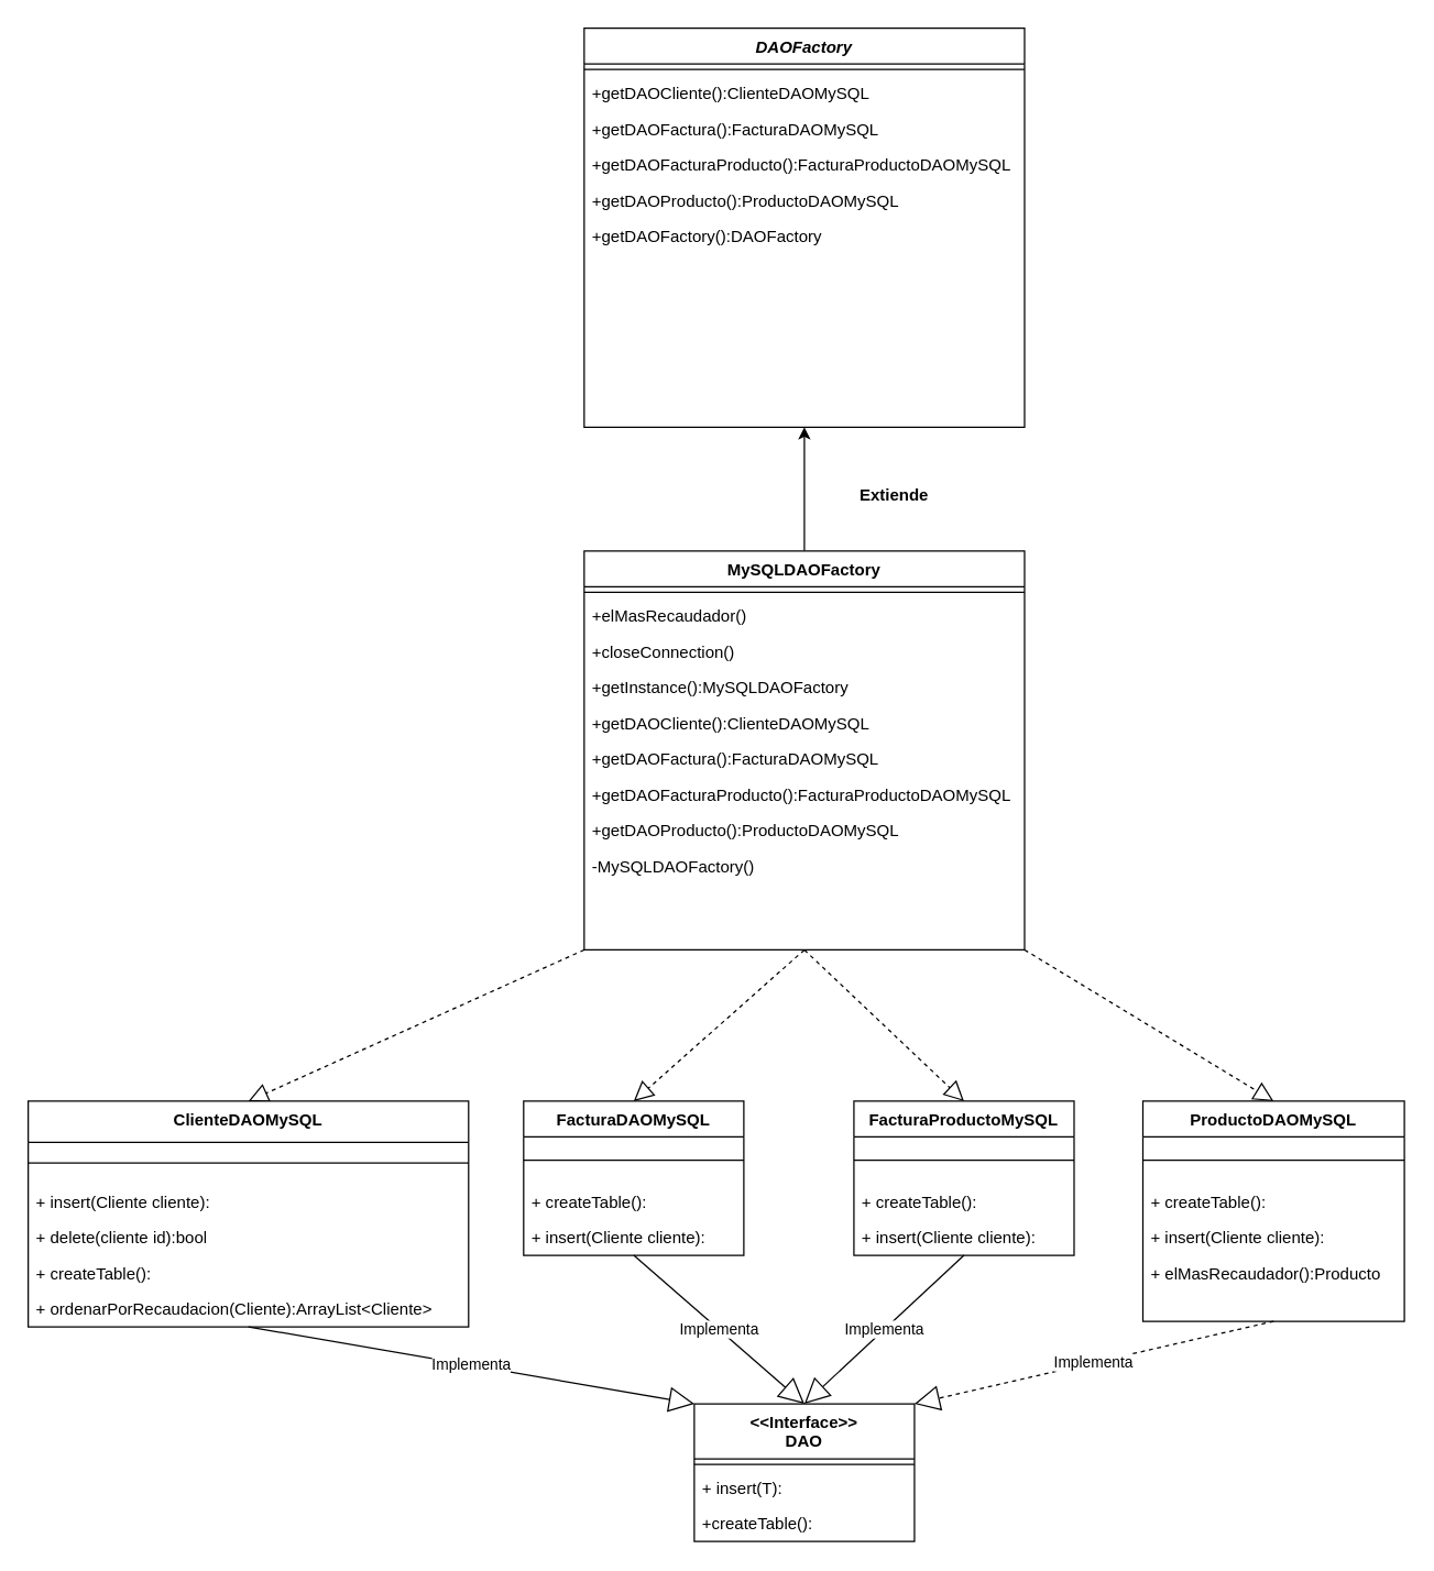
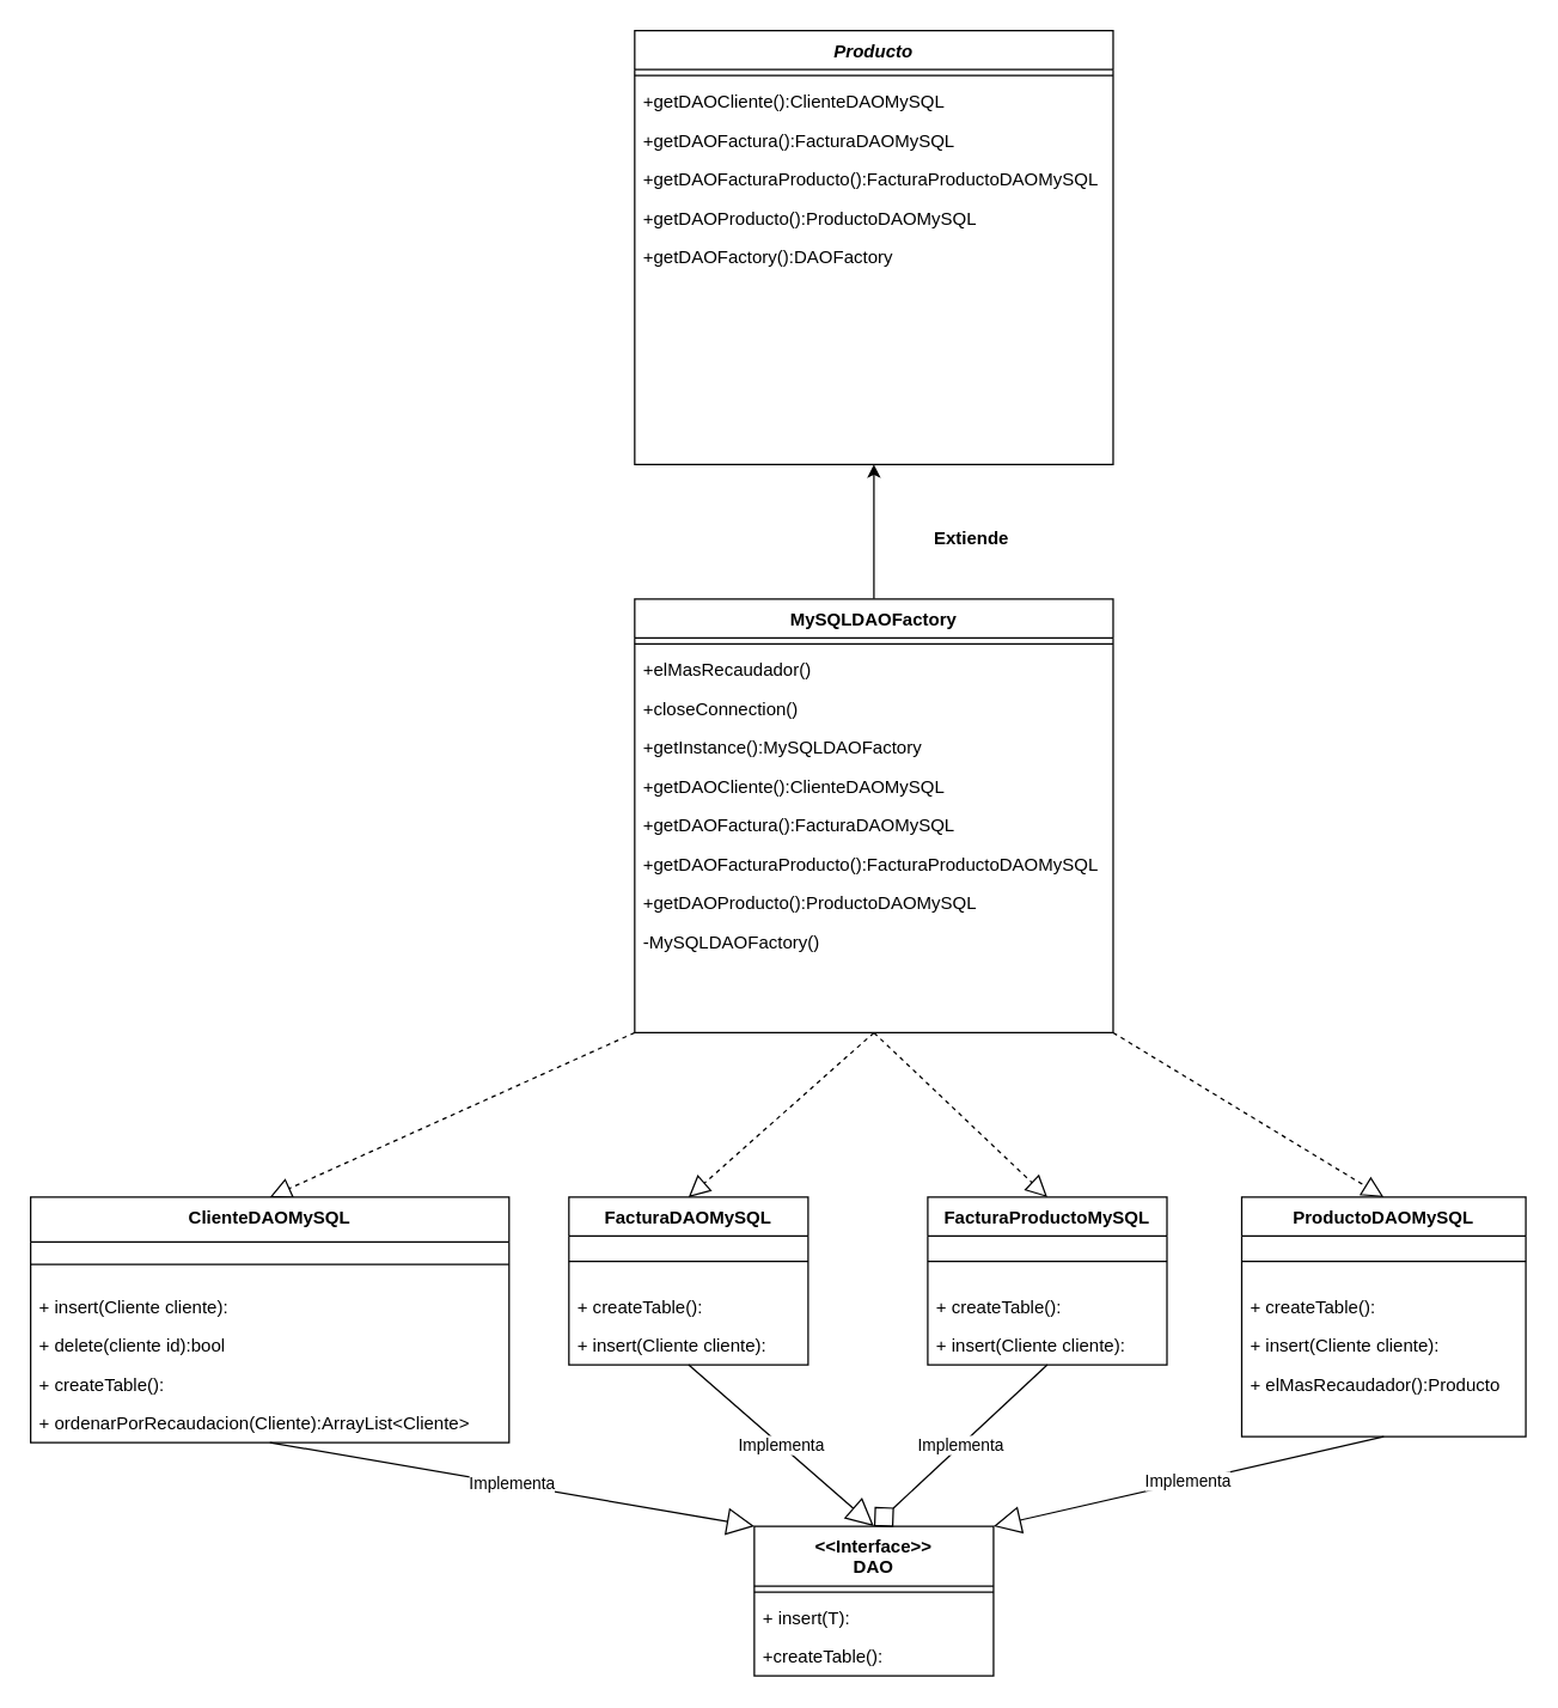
  <mxCell id="0" />
  <mxCell id="1" parent="0" />
  <mxCell id="2" style="edgeStyle=orthogonalEdgeStyle;rounded=0;orthogonalLoop=1;jettySize=auto;html=1;entryX=0.5;entryY=1;entryDx=0;entryDy=0;" parent="1" source="3" target="13" edge="1"><mxGeometry relative="1" as="geometry" /></mxCell>
  <mxCell id="3" value="MySQLDAOFactory" style="swimlane;fontStyle=1;align=center;verticalAlign=top;childLayout=stackLayout;horizontal=1;startSize=26;horizontalStack=0;resizeParent=1;resizeLast=0;collapsible=1;marginBottom=0;rounded=0;shadow=0;strokeWidth=1;" parent="1" vertex="1"><mxGeometry x="424" y="400" width="320" height="290" as="geometry"><mxRectangle x="130" y="380" width="160" height="26" as="alternateBounds" /></mxGeometry></mxCell>
  <mxCell id="4" value="" style="line;html=1;strokeWidth=1;align=left;verticalAlign=middle;spacingTop=-1;spacingLeft=3;spacingRight=3;rotatable=0;labelPosition=right;points=[];portConstraint=eastwest;" parent="3" vertex="1"><mxGeometry y="26" width="320" height="8" as="geometry" /></mxCell>
  <mxCell id="5" value="+elMasRecaudador()" style="text;align=left;verticalAlign=top;spacingLeft=4;spacingRight=4;overflow=hidden;rotatable=0;points=[[0,0.5],[1,0.5]];portConstraint=eastwest;fontStyle=0" parent="3" vertex="1"><mxGeometry y="34" width="320" height="26" as="geometry" /></mxCell>
  <mxCell id="6" value="+closeConnection()" style="text;align=left;verticalAlign=top;spacingLeft=4;spacingRight=4;overflow=hidden;rotatable=0;points=[[0,0.5],[1,0.5]];portConstraint=eastwest;" parent="3" vertex="1"><mxGeometry y="60" width="320" height="26" as="geometry" /></mxCell>
  <mxCell id="7" value="+getInstance():MySQLDAOFactory" style="text;align=left;verticalAlign=top;spacingLeft=4;spacingRight=4;overflow=hidden;rotatable=0;points=[[0,0.5],[1,0.5]];portConstraint=eastwest;" parent="3" vertex="1"><mxGeometry y="86" width="320" height="26" as="geometry" /></mxCell>
  <mxCell id="8" value="+getDAOCliente():ClienteDAOMySQL" style="text;align=left;verticalAlign=top;spacingLeft=4;spacingRight=4;overflow=hidden;rotatable=0;points=[[0,0.5],[1,0.5]];portConstraint=eastwest;" parent="3" vertex="1"><mxGeometry y="112" width="320" height="26" as="geometry" /></mxCell>
  <mxCell id="9" value="+getDAOFactura():FacturaDAOMySQL" style="text;align=left;verticalAlign=top;spacingLeft=4;spacingRight=4;overflow=hidden;rotatable=0;points=[[0,0.5],[1,0.5]];portConstraint=eastwest;" parent="3" vertex="1"><mxGeometry y="138" width="320" height="26" as="geometry" /></mxCell>
  <mxCell id="10" value="+getDAOFacturaProducto():FacturaProductoDAOMySQL" style="text;align=left;verticalAlign=top;spacingLeft=4;spacingRight=4;overflow=hidden;rotatable=0;points=[[0,0.5],[1,0.5]];portConstraint=eastwest;" parent="3" vertex="1"><mxGeometry y="164" width="320" height="26" as="geometry" /></mxCell>
  <mxCell id="11" value="+getDAOProducto():ProductoDAOMySQL" style="text;align=left;verticalAlign=top;spacingLeft=4;spacingRight=4;overflow=hidden;rotatable=0;points=[[0,0.5],[1,0.5]];portConstraint=eastwest;" parent="3" vertex="1"><mxGeometry y="190" width="320" height="26" as="geometry" /></mxCell>
  <mxCell id="12" value="-MySQLDAOFactory()" style="text;align=left;verticalAlign=top;spacingLeft=4;spacingRight=4;overflow=hidden;rotatable=0;points=[[0,0.5],[1,0.5]];portConstraint=eastwest;" parent="3" vertex="1"><mxGeometry y="216" width="320" height="26" as="geometry" /></mxCell>
- <mxCell id="13" value="DAOFactory" style="swimlane;fontStyle=3;align=center;verticalAlign=top;childLayout=stackLayout;horizontal=1;startSize=26;horizontalStack=0;resizeParent=1;resizeLast=0;collapsible=1;marginBottom=0;rounded=0;shadow=0;strokeWidth=1;" parent="1" vertex="1"><mxGeometry x="424" y="20" width="320" height="290" as="geometry"><mxRectangle x="130" y="380" width="160" height="26" as="alternateBounds" /></mxGeometry></mxCell>
+ <mxCell id="13" value="Producto" style="swimlane;fontStyle=3;align=center;verticalAlign=top;childLayout=stackLayout;horizontal=1;startSize=26;horizontalStack=0;resizeParent=1;resizeLast=0;collapsible=1;marginBottom=0;rounded=0;shadow=0;strokeWidth=1;" parent="1" vertex="1"><mxGeometry x="424" y="20" width="320" height="290" as="geometry"><mxRectangle x="130" y="380" width="160" height="26" as="alternateBounds" /></mxGeometry></mxCell>
  <mxCell id="14" value="" style="line;html=1;strokeWidth=1;align=left;verticalAlign=middle;spacingTop=-1;spacingLeft=3;spacingRight=3;rotatable=0;labelPosition=right;points=[];portConstraint=eastwest;" parent="13" vertex="1"><mxGeometry y="26" width="320" height="8" as="geometry" /></mxCell>
  <mxCell id="15" value="+getDAOCliente():ClienteDAOMySQL" style="text;align=left;verticalAlign=top;spacingLeft=4;spacingRight=4;overflow=hidden;rotatable=0;points=[[0,0.5],[1,0.5]];portConstraint=eastwest;" parent="13" vertex="1"><mxGeometry y="34" width="320" height="26" as="geometry" /></mxCell>
  <mxCell id="16" value="+getDAOFactura():FacturaDAOMySQL" style="text;align=left;verticalAlign=top;spacingLeft=4;spacingRight=4;overflow=hidden;rotatable=0;points=[[0,0.5],[1,0.5]];portConstraint=eastwest;" parent="13" vertex="1"><mxGeometry y="60" width="320" height="26" as="geometry" /></mxCell>
  <mxCell id="17" value="+getDAOFacturaProducto():FacturaProductoDAOMySQL" style="text;align=left;verticalAlign=top;spacingLeft=4;spacingRight=4;overflow=hidden;rotatable=0;points=[[0,0.5],[1,0.5]];portConstraint=eastwest;" parent="13" vertex="1"><mxGeometry y="86" width="320" height="26" as="geometry" /></mxCell>
  <mxCell id="18" value="+getDAOProducto():ProductoDAOMySQL" style="text;align=left;verticalAlign=top;spacingLeft=4;spacingRight=4;overflow=hidden;rotatable=0;points=[[0,0.5],[1,0.5]];portConstraint=eastwest;" parent="13" vertex="1"><mxGeometry y="112" width="320" height="26" as="geometry" /></mxCell>
  <mxCell id="19" value="+getDAOFactory():DAOFactory" style="text;align=left;verticalAlign=top;spacingLeft=4;spacingRight=4;overflow=hidden;rotatable=0;points=[[0,0.5],[1,0.5]];portConstraint=eastwest;" parent="13" vertex="1"><mxGeometry y="138" width="320" height="26" as="geometry" /></mxCell>
  <mxCell id="20" value="&lt;b&gt;Extiende&lt;/b&gt;" style="text;html=1;align=center;verticalAlign=middle;resizable=0;points=[];autosize=1;strokeColor=none;fillColor=none;" parent="1" vertex="1"><mxGeometry x="614" y="345" width="70" height="30" as="geometry" /></mxCell>
  <mxCell id="21" value="" style="endArrow=block;dashed=1;endFill=0;endSize=12;html=1;rounded=0;exitX=0;exitY=1;exitDx=0;exitDy=0;entryX=0.5;entryY=0;entryDx=0;entryDy=0;" parent="1" source="3" target="25" edge="1"><mxGeometry width="160" relative="1" as="geometry"><mxPoint x="500" y="730" as="sourcePoint" /><mxPoint x="290" y="800" as="targetPoint" /></mxGeometry></mxCell>
  <mxCell id="22" value="" style="endArrow=block;dashed=1;endFill=0;endSize=12;html=1;rounded=0;exitX=0.5;exitY=1;exitDx=0;exitDy=0;entryX=0.5;entryY=0;entryDx=0;entryDy=0;" parent="1" source="3" target="31" edge="1"><mxGeometry width="160" relative="1" as="geometry"><mxPoint x="524" y="740" as="sourcePoint" /><mxPoint x="450" y="840" as="targetPoint" /></mxGeometry></mxCell>
  <mxCell id="23" value="" style="endArrow=block;dashed=1;endFill=0;endSize=12;html=1;rounded=0;exitX=0.5;exitY=1;exitDx=0;exitDy=0;entryX=0.5;entryY=0;entryDx=0;entryDy=0;" parent="1" target="35" edge="1"><mxGeometry width="160" relative="1" as="geometry"><mxPoint x="584" y="690" as="sourcePoint" /><mxPoint x="690" y="840" as="targetPoint" /></mxGeometry></mxCell>
  <mxCell id="24" value="" style="endArrow=block;dashed=1;endFill=0;endSize=12;html=1;rounded=0;exitX=1;exitY=1;exitDx=0;exitDy=0;entryX=0.5;entryY=0;entryDx=0;entryDy=0;" parent="1" source="3" target="39" edge="1"><mxGeometry width="160" relative="1" as="geometry"><mxPoint x="874" y="760" as="sourcePoint" /><mxPoint x="890" y="800" as="targetPoint" /></mxGeometry></mxCell>
  <mxCell id="25" value="ClienteDAOMySQL" style="swimlane;fontStyle=1;align=center;verticalAlign=top;childLayout=stackLayout;horizontal=1;startSize=30;horizontalStack=0;resizeParent=1;resizeParentMax=0;resizeLast=0;collapsible=1;marginBottom=0;whiteSpace=wrap;html=1;" parent="1" vertex="1"><mxGeometry x="20" y="800" width="320" height="164" as="geometry" /></mxCell>
  <mxCell id="26" value="" style="line;strokeWidth=1;fillColor=none;align=left;verticalAlign=middle;spacingTop=-1;spacingLeft=3;spacingRight=3;rotatable=0;labelPosition=right;points=[];portConstraint=eastwest;strokeColor=inherit;" parent="25" vertex="1"><mxGeometry y="30" width="320" height="30" as="geometry" /></mxCell>
  <mxCell id="27" value="+ insert(Cliente cliente&lt;span style=&quot;background-color: initial;&quot;&gt;):&amp;nbsp;&lt;/span&gt;" style="text;strokeColor=none;fillColor=none;align=left;verticalAlign=top;spacingLeft=4;spacingRight=4;overflow=hidden;rotatable=0;points=[[0,0.5],[1,0.5]];portConstraint=eastwest;whiteSpace=wrap;html=1;" parent="25" vertex="1"><mxGeometry y="60" width="320" height="26" as="geometry" /></mxCell>
  <mxCell id="28" value="+ delete(cliente id&lt;span style=&quot;background-color: initial;&quot;&gt;):bool&lt;/span&gt;" style="text;strokeColor=none;fillColor=none;align=left;verticalAlign=top;spacingLeft=4;spacingRight=4;overflow=hidden;rotatable=0;points=[[0,0.5],[1,0.5]];portConstraint=eastwest;whiteSpace=wrap;html=1;" parent="25" vertex="1"><mxGeometry y="86" width="320" height="26" as="geometry" /></mxCell>
  <mxCell id="29" value="+ createTable(&lt;span style=&quot;background-color: initial;&quot;&gt;):&amp;nbsp;&lt;/span&gt;" style="text;strokeColor=none;fillColor=none;align=left;verticalAlign=top;spacingLeft=4;spacingRight=4;overflow=hidden;rotatable=0;points=[[0,0.5],[1,0.5]];portConstraint=eastwest;whiteSpace=wrap;html=1;" parent="25" vertex="1"><mxGeometry y="112" width="320" height="26" as="geometry" /></mxCell>
  <mxCell id="30" value="+ ordenarPorRecaudacion(Cliente&lt;span style=&quot;background-color: initial;&quot;&gt;):ArrayList&amp;lt;Cliente&amp;gt;&lt;/span&gt;" style="text;strokeColor=none;fillColor=none;align=left;verticalAlign=top;spacingLeft=4;spacingRight=4;overflow=hidden;rotatable=0;points=[[0,0.5],[1,0.5]];portConstraint=eastwest;whiteSpace=wrap;html=1;" parent="25" vertex="1"><mxGeometry y="138" width="320" height="26" as="geometry" /></mxCell>
  <mxCell id="31" value="FacturaDAOMySQL" style="swimlane;fontStyle=1;align=center;verticalAlign=top;childLayout=stackLayout;horizontal=1;startSize=26;horizontalStack=0;resizeParent=1;resizeParentMax=0;resizeLast=0;collapsible=1;marginBottom=0;whiteSpace=wrap;html=1;" parent="1" vertex="1"><mxGeometry x="380" y="800" width="160" height="112" as="geometry" /></mxCell>
  <mxCell id="32" value="" style="line;strokeWidth=1;fillColor=none;align=left;verticalAlign=middle;spacingTop=-1;spacingLeft=3;spacingRight=3;rotatable=0;labelPosition=right;points=[];portConstraint=eastwest;strokeColor=inherit;" parent="31" vertex="1"><mxGeometry y="26" width="160" height="34" as="geometry" /></mxCell>
  <mxCell id="33" value="+ createTable(&lt;span style=&quot;background-color: initial;&quot;&gt;):&amp;nbsp;&lt;/span&gt;" style="text;strokeColor=none;fillColor=none;align=left;verticalAlign=top;spacingLeft=4;spacingRight=4;overflow=hidden;rotatable=0;points=[[0,0.5],[1,0.5]];portConstraint=eastwest;whiteSpace=wrap;html=1;" parent="31" vertex="1"><mxGeometry y="60" width="160" height="26" as="geometry" /></mxCell>
  <mxCell id="34" value="+ insert(Cliente cliente&lt;span style=&quot;background-color: initial;&quot;&gt;):&amp;nbsp;&lt;/span&gt;" style="text;strokeColor=none;fillColor=none;align=left;verticalAlign=top;spacingLeft=4;spacingRight=4;overflow=hidden;rotatable=0;points=[[0,0.5],[1,0.5]];portConstraint=eastwest;whiteSpace=wrap;html=1;" parent="31" vertex="1"><mxGeometry y="86" width="160" height="26" as="geometry" /></mxCell>
  <mxCell id="35" value="FacturaProductoMySQL" style="swimlane;fontStyle=1;align=center;verticalAlign=top;childLayout=stackLayout;horizontal=1;startSize=26;horizontalStack=0;resizeParent=1;resizeParentMax=0;resizeLast=0;collapsible=1;marginBottom=0;whiteSpace=wrap;html=1;" parent="1" vertex="1"><mxGeometry x="620" y="800" width="160" height="112" as="geometry" /></mxCell>
  <mxCell id="36" value="" style="line;strokeWidth=1;fillColor=none;align=left;verticalAlign=middle;spacingTop=-1;spacingLeft=3;spacingRight=3;rotatable=0;labelPosition=right;points=[];portConstraint=eastwest;strokeColor=inherit;" parent="35" vertex="1"><mxGeometry y="26" width="160" height="34" as="geometry" /></mxCell>
  <mxCell id="37" value="+ createTable(&lt;span style=&quot;background-color: initial;&quot;&gt;):&amp;nbsp;&lt;/span&gt;" style="text;strokeColor=none;fillColor=none;align=left;verticalAlign=top;spacingLeft=4;spacingRight=4;overflow=hidden;rotatable=0;points=[[0,0.5],[1,0.5]];portConstraint=eastwest;whiteSpace=wrap;html=1;" parent="35" vertex="1"><mxGeometry y="60" width="160" height="26" as="geometry" /></mxCell>
  <mxCell id="38" value="+ insert(Cliente cliente&lt;span style=&quot;background-color: initial;&quot;&gt;):&amp;nbsp;&lt;/span&gt;" style="text;strokeColor=none;fillColor=none;align=left;verticalAlign=top;spacingLeft=4;spacingRight=4;overflow=hidden;rotatable=0;points=[[0,0.5],[1,0.5]];portConstraint=eastwest;whiteSpace=wrap;html=1;" parent="35" vertex="1"><mxGeometry y="86" width="160" height="26" as="geometry" /></mxCell>
  <mxCell id="39" value="ProductoDAOMySQL" style="swimlane;fontStyle=1;align=center;verticalAlign=top;childLayout=stackLayout;horizontal=1;startSize=26;horizontalStack=0;resizeParent=1;resizeParentMax=0;resizeLast=0;collapsible=1;marginBottom=0;whiteSpace=wrap;html=1;" parent="1" vertex="1"><mxGeometry x="830" y="800" width="190" height="160" as="geometry" /></mxCell>
  <mxCell id="40" value="" style="line;strokeWidth=1;fillColor=none;align=left;verticalAlign=middle;spacingTop=-1;spacingLeft=3;spacingRight=3;rotatable=0;labelPosition=right;points=[];portConstraint=eastwest;strokeColor=inherit;" parent="39" vertex="1"><mxGeometry y="26" width="190" height="34" as="geometry" /></mxCell>
  <mxCell id="41" value="+ createTable(&lt;span style=&quot;background-color: initial;&quot;&gt;):&amp;nbsp;&lt;/span&gt;" style="text;strokeColor=none;fillColor=none;align=left;verticalAlign=top;spacingLeft=4;spacingRight=4;overflow=hidden;rotatable=0;points=[[0,0.5],[1,0.5]];portConstraint=eastwest;whiteSpace=wrap;html=1;" parent="39" vertex="1"><mxGeometry y="60" width="190" height="26" as="geometry" /></mxCell>
  <mxCell id="42" value="+ insert(Cliente cliente&lt;span style=&quot;background-color: initial;&quot;&gt;):&amp;nbsp;&lt;/span&gt;" style="text;strokeColor=none;fillColor=none;align=left;verticalAlign=top;spacingLeft=4;spacingRight=4;overflow=hidden;rotatable=0;points=[[0,0.5],[1,0.5]];portConstraint=eastwest;whiteSpace=wrap;html=1;" parent="39" vertex="1"><mxGeometry y="86" width="190" height="26" as="geometry" /></mxCell>
  <mxCell id="43" value="+ elMasRecaudador(&lt;span style=&quot;background-color: initial;&quot;&gt;):Producto&amp;nbsp;&lt;/span&gt;" style="text;strokeColor=none;fillColor=none;align=left;verticalAlign=top;spacingLeft=4;spacingRight=4;overflow=hidden;rotatable=0;points=[[0,0.5],[1,0.5]];portConstraint=eastwest;whiteSpace=wrap;html=1;" parent="39" vertex="1"><mxGeometry y="112" width="190" height="48" as="geometry" /></mxCell>
  <mxCell id="44" value="&amp;lt;&amp;lt;Interface&amp;gt;&amp;gt;&lt;br style=&quot;border-color: var(--border-color);&quot;&gt;DAO" style="swimlane;fontStyle=1;align=center;verticalAlign=top;childLayout=stackLayout;horizontal=1;startSize=40;horizontalStack=0;resizeParent=1;resizeParentMax=0;resizeLast=0;collapsible=1;marginBottom=0;whiteSpace=wrap;html=1;" parent="1" vertex="1"><mxGeometry x="504" y="1020" width="160" height="100" as="geometry" /></mxCell>
  <mxCell id="45" value="" style="line;strokeWidth=1;fillColor=none;align=left;verticalAlign=middle;spacingTop=-1;spacingLeft=3;spacingRight=3;rotatable=0;labelPosition=right;points=[];portConstraint=eastwest;strokeColor=inherit;" parent="44" vertex="1"><mxGeometry y="40" width="160" height="8" as="geometry" /></mxCell>
  <mxCell id="46" value="+ insert(T&lt;span style=&quot;background-color: initial;&quot;&gt;):&amp;nbsp;&lt;/span&gt;" style="text;strokeColor=none;fillColor=none;align=left;verticalAlign=top;spacingLeft=4;spacingRight=4;overflow=hidden;rotatable=0;points=[[0,0.5],[1,0.5]];portConstraint=eastwest;whiteSpace=wrap;html=1;" parent="44" vertex="1"><mxGeometry y="48" width="160" height="26" as="geometry" /></mxCell>
  <mxCell id="47" value="+createTable(&lt;span style=&quot;background-color: initial;&quot;&gt;):&amp;nbsp;&lt;/span&gt;" style="text;strokeColor=none;fillColor=none;align=left;verticalAlign=top;spacingLeft=4;spacingRight=4;overflow=hidden;rotatable=0;points=[[0,0.5],[1,0.5]];portConstraint=eastwest;whiteSpace=wrap;html=1;" parent="44" vertex="1"><mxGeometry y="74" width="160" height="26" as="geometry" /></mxCell>
  <mxCell id="48" value="Implementa" style="endArrow=block;endSize=16;endFill=0;html=1;rounded=0;exitX=0.5;exitY=1;exitDx=0;exitDy=0;entryX=0;entryY=0;entryDx=0;entryDy=0;" parent="1" source="25" target="44" edge="1"><mxGeometry width="160" relative="1" as="geometry"><mxPoint x="230" y="950" as="sourcePoint" /><mxPoint x="390" y="950" as="targetPoint" /></mxGeometry></mxCell>
- <mxCell id="49" value="Implementa" style="endArrow=block;endSize=16;endFill=0;html=1;rounded=0;exitX=0.5;exitY=1;exitDx=0;exitDy=0;entryX=1;entryY=0;entryDx=0;entryDy=0;dashed=1;" parent="1" source="39" target="44" edge="1"><mxGeometry width="160" relative="1" as="geometry"><mxPoint x="940" y="880" as="sourcePoint" /><mxPoint x="930" y="1020" as="targetPoint" /></mxGeometry></mxCell>
- <mxCell id="50" value="Implementa" style="endArrow=block;endSize=16;endFill=0;html=1;rounded=0;exitX=0.5;exitY=1;exitDx=0;exitDy=0;entryX=0.5;entryY=0;entryDx=0;entryDy=0;" parent="1" source="35" target="44" edge="1"><mxGeometry width="160" relative="1" as="geometry"><mxPoint x="720" y="1000" as="sourcePoint" /><mxPoint x="880" y="1000" as="targetPoint" /></mxGeometry></mxCell>
+ <mxCell id="49" value="Implementa" style="endArrow=block;endSize=16;endFill=0;html=1;rounded=0;exitX=0.5;exitY=1;exitDx=0;exitDy=0;entryX=1;entryY=0;entryDx=0;entryDy=0;" parent="1" source="39" target="44" edge="1"><mxGeometry width="160" relative="1" as="geometry"><mxPoint x="940" y="880" as="sourcePoint" /><mxPoint x="930" y="1020" as="targetPoint" /></mxGeometry></mxCell>
+ <mxCell id="50" value="Implementa" style="endArrow=diamond;endSize=16;endFill=0;html=1;rounded=0;exitX=0.5;exitY=1;exitDx=0;exitDy=0;entryX=0.5;entryY=0;entryDx=0;entryDy=0;" parent="1" source="35" target="44" edge="1"><mxGeometry width="160" relative="1" as="geometry"><mxPoint x="720" y="1000" as="sourcePoint" /><mxPoint x="880" y="1000" as="targetPoint" /></mxGeometry></mxCell>
  <mxCell id="51" value="Implementa" style="endArrow=block;endSize=16;endFill=0;html=1;rounded=0;exitX=0.5;exitY=1;exitDx=0;exitDy=0;entryX=0.5;entryY=0;entryDx=0;entryDy=0;" parent="1" source="31" target="44" edge="1"><mxGeometry width="160" relative="1" as="geometry"><mxPoint x="510" y="960" as="sourcePoint" /><mxPoint x="670" y="960" as="targetPoint" /></mxGeometry></mxCell>
